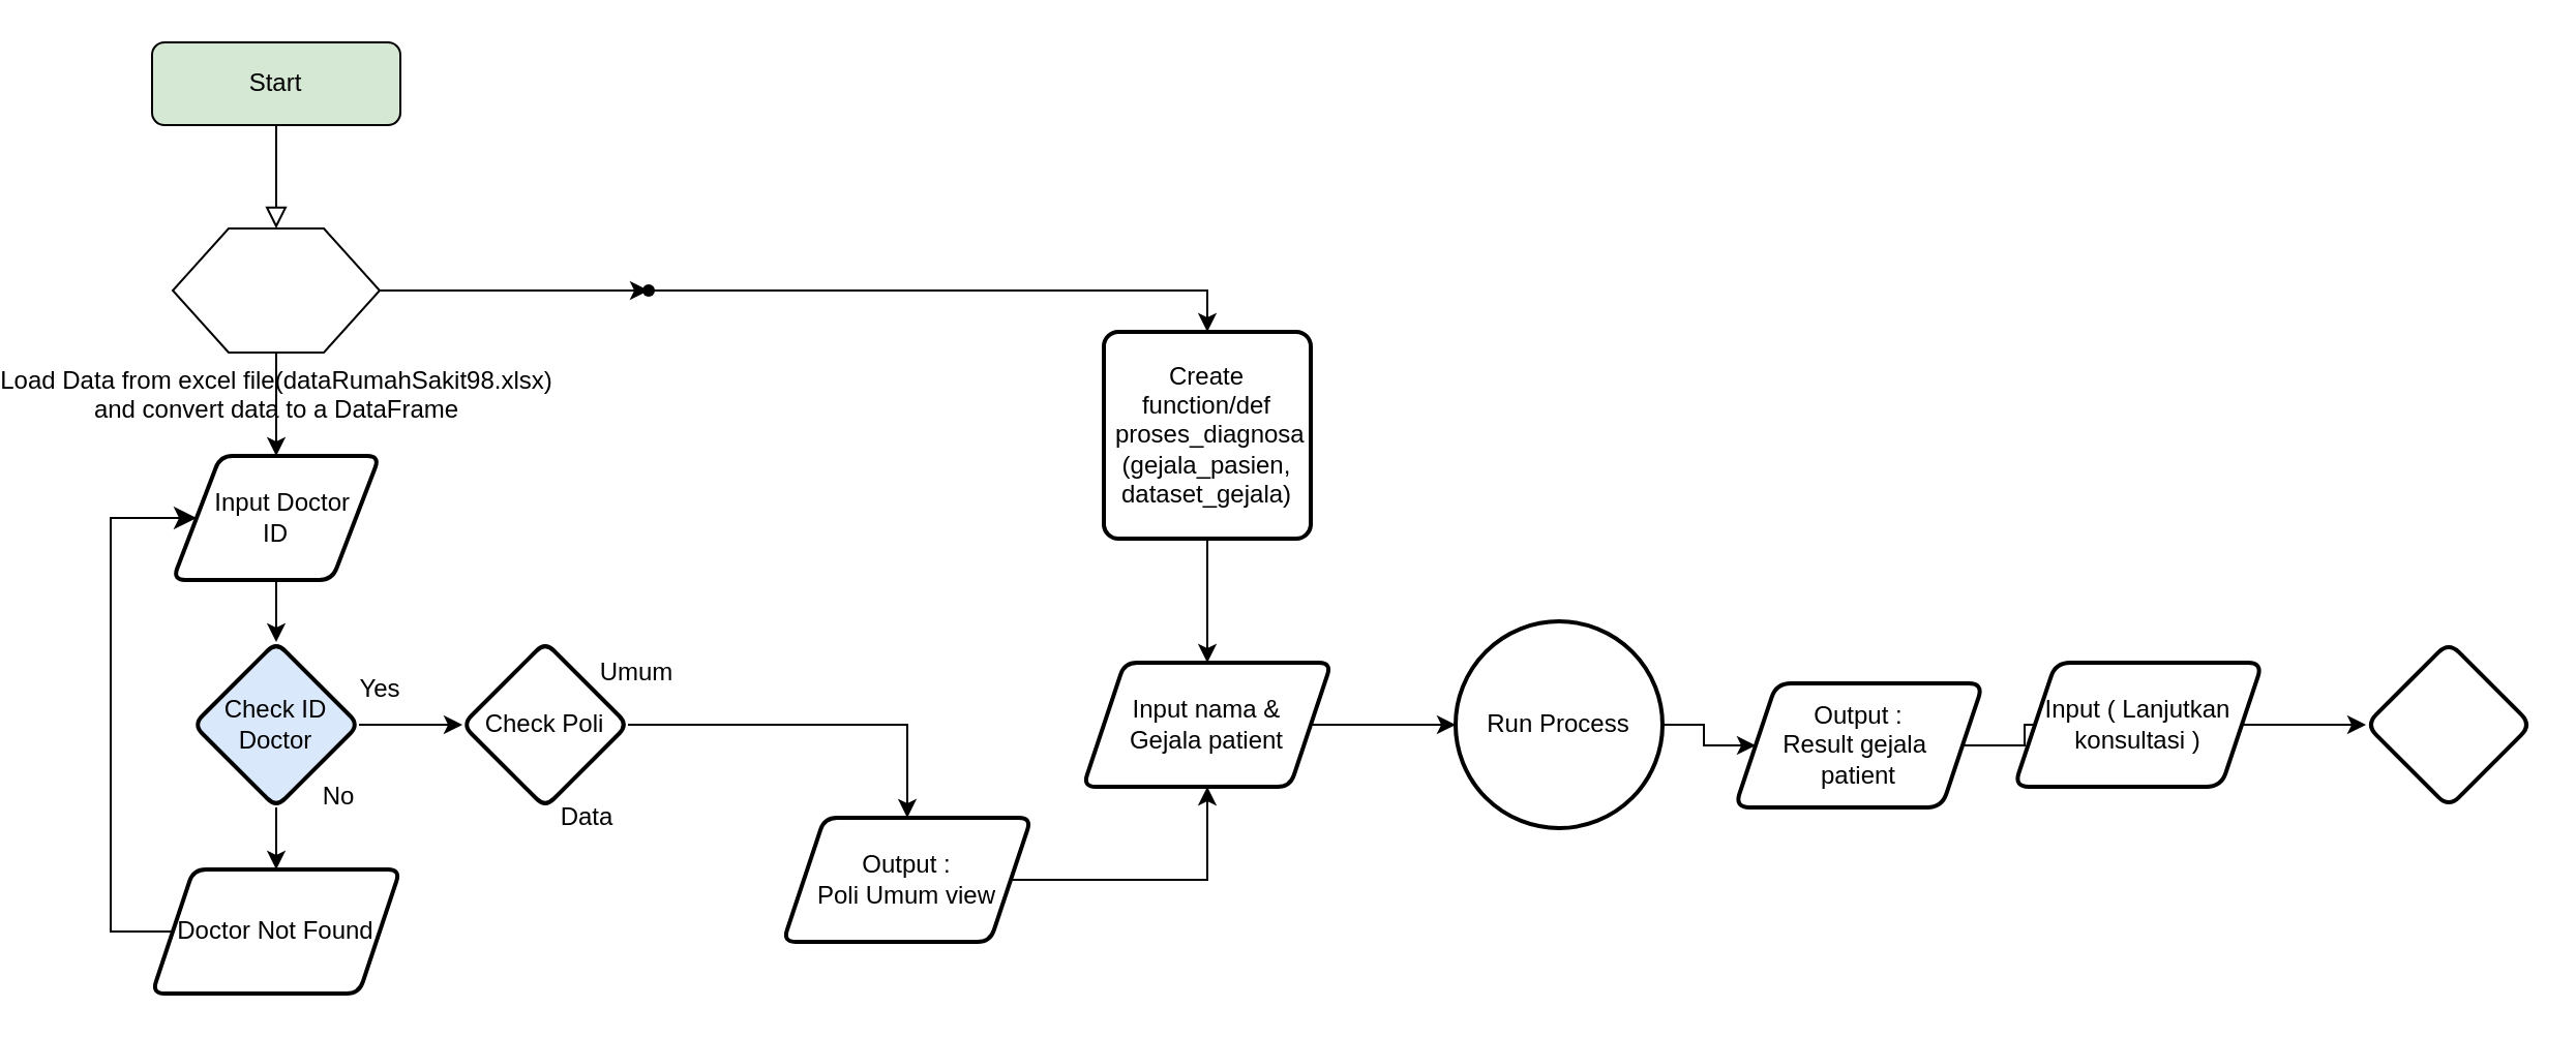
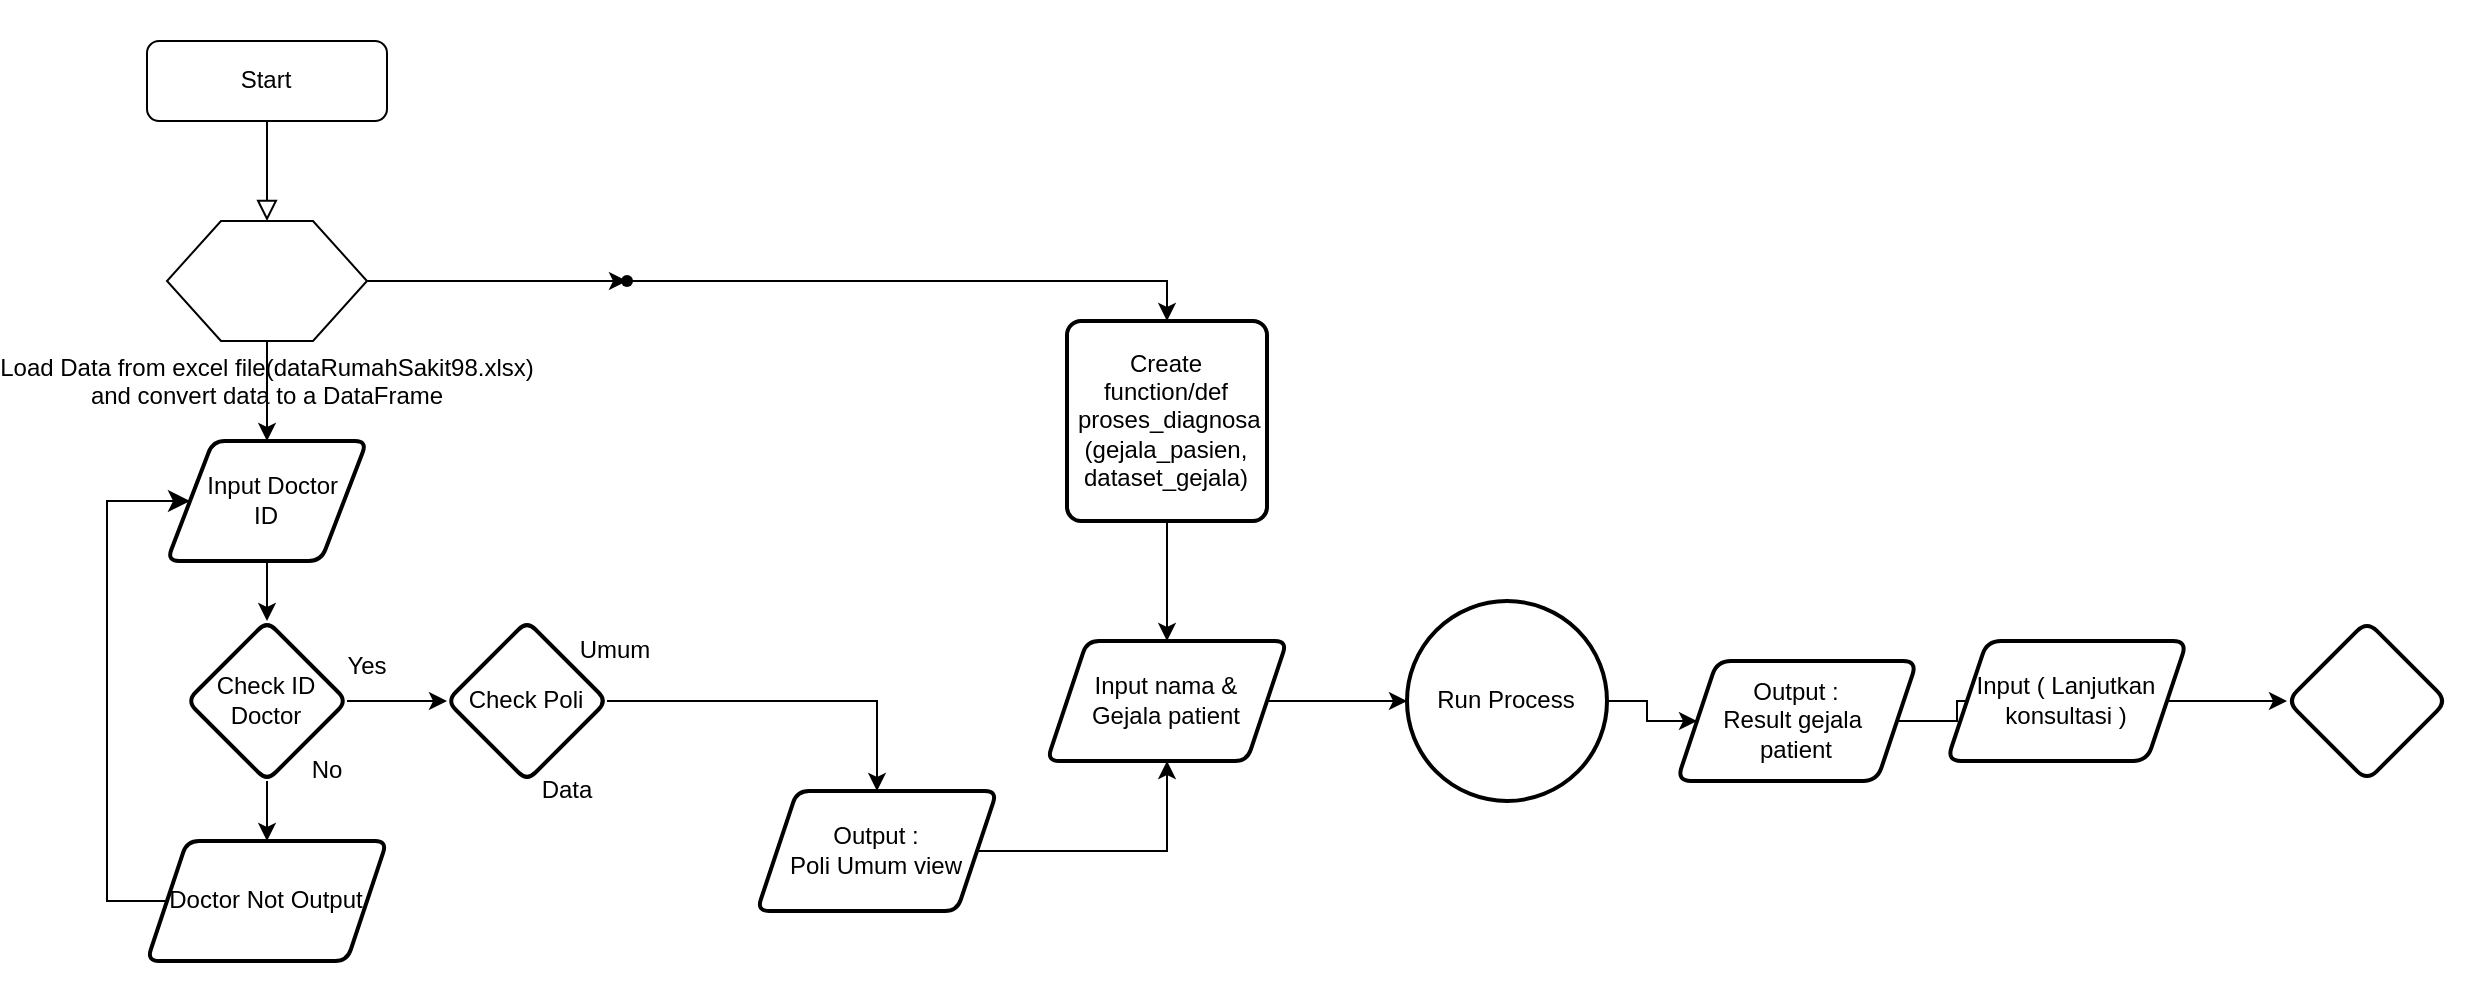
  <mxCell id="0" />
  <mxCell id="1" parent="0" />
  <mxCell id="2" value="" style="rounded=0;html=1;jettySize=auto;orthogonalLoop=1;fontSize=11;endArrow=block;endFill=0;endSize=8;strokeWidth=1;shadow=0;labelBackgroundColor=none;edgeStyle=orthogonalEdgeStyle;entryX=0.5;entryY=0;entryDx=0;entryDy=0;" parent="1" source="3" target="6" edge="1"><mxGeometry relative="1" as="geometry"><mxPoint x="100" y="110" as="targetPoint" /></mxGeometry></mxCell>
- <mxCell id="3" value="Start" style="rounded=1;whiteSpace=wrap;html=1;fontSize=12;glass=0;strokeWidth=1;shadow=0;fillColor=#d5e8d4;" parent="1" vertex="1"><mxGeometry x="40" y="20" width="120" height="40" as="geometry" /></mxCell>
+ <mxCell id="3" value="Start" style="rounded=1;whiteSpace=wrap;html=1;fontSize=12;glass=0;strokeWidth=1;shadow=0;" parent="1" vertex="1"><mxGeometry x="40" y="20" width="120" height="40" as="geometry" /></mxCell>
  <mxCell id="4" value="" style="edgeStyle=orthogonalEdgeStyle;rounded=0;orthogonalLoop=1;jettySize=auto;html=1;entryX=0.5;entryY=0;entryDx=0;entryDy=0;" edge="1" parent="1" source="6" target="8"><mxGeometry relative="1" as="geometry"><mxPoint x="100" y="250" as="targetPoint" /></mxGeometry></mxCell>
  <mxCell id="5" value="" style="edgeStyle=orthogonalEdgeStyle;rounded=0;orthogonalLoop=1;jettySize=auto;html=1;" edge="1" parent="1" source="6" target="27"><mxGeometry relative="1" as="geometry" /></mxCell>
  <mxCell id="6" value="Load Data from excel file(dataRumahSakit98.xlsx)&lt;div&gt;and convert data to a DataFrame&lt;br&gt;&lt;div&gt;&lt;br&gt;&lt;/div&gt;&lt;/div&gt;" style="verticalLabelPosition=bottom;verticalAlign=top;html=1;shape=hexagon;perimeter=hexagonPerimeter2;arcSize=6;size=0.27;" vertex="1" parent="1"><mxGeometry x="50" y="110" width="100" height="60" as="geometry" /></mxCell>
  <mxCell id="7" value="" style="edgeStyle=orthogonalEdgeStyle;rounded=0;orthogonalLoop=1;jettySize=auto;html=1;" edge="1" parent="1" source="8" target="11"><mxGeometry relative="1" as="geometry" /></mxCell>
  <mxCell id="8" value="&amp;nbsp; &amp;nbsp;Input Doctor&amp;nbsp;&lt;div&gt;ID&lt;/div&gt;" style="shape=parallelogram;html=1;strokeWidth=2;perimeter=parallelogramPerimeter;whiteSpace=wrap;rounded=1;arcSize=12;size=0.23;" vertex="1" parent="1"><mxGeometry x="50" y="220" width="100" height="60" as="geometry" /></mxCell>
  <mxCell id="9" value="" style="edgeStyle=orthogonalEdgeStyle;rounded=0;orthogonalLoop=1;jettySize=auto;html=1;" edge="1" parent="1" source="11" target="13"><mxGeometry relative="1" as="geometry" /></mxCell>
  <mxCell id="10" value="" style="edgeStyle=orthogonalEdgeStyle;rounded=0;orthogonalLoop=1;jettySize=auto;html=1;" edge="1" parent="1" source="11" target="16"><mxGeometry relative="1" as="geometry" /></mxCell>
- <mxCell id="11" value="Check ID Doctor" style="rhombus;whiteSpace=wrap;html=1;strokeWidth=2;rounded=1;arcSize=12;fillColor=#dae8fc;" vertex="1" parent="1"><mxGeometry x="60" y="310" width="80" height="80" as="geometry" /></mxCell>
+ <mxCell id="11" value="Check ID Doctor" style="rhombus;whiteSpace=wrap;html=1;strokeWidth=2;rounded=1;arcSize=12;" vertex="1" parent="1"><mxGeometry x="60" y="310" width="80" height="80" as="geometry" /></mxCell>
  <mxCell id="12" value="" style="edgeStyle=orthogonalEdgeStyle;rounded=0;orthogonalLoop=1;jettySize=auto;html=1;" edge="1" parent="1" source="13" target="19"><mxGeometry relative="1" as="geometry" /></mxCell>
  <mxCell id="13" value="Check Poli" style="rhombus;whiteSpace=wrap;html=1;strokeWidth=2;rounded=1;arcSize=12;" vertex="1" parent="1"><mxGeometry x="190" y="310" width="80" height="80" as="geometry" /></mxCell>
  <mxCell id="14" value="Yes" style="text;html=1;align=center;verticalAlign=middle;resizable=0;points=[];autosize=1;strokeColor=none;fillColor=none;" vertex="1" parent="1"><mxGeometry x="130" y="318" width="40" height="30" as="geometry" /></mxCell>
  <mxCell id="15" value="No" style="text;html=1;align=center;verticalAlign=middle;resizable=0;points=[];autosize=1;strokeColor=none;fillColor=none;" vertex="1" parent="1"><mxGeometry x="110" y="370" width="40" height="30" as="geometry" /></mxCell>
- <mxCell id="16" value="Doctor Not Found" style="shape=parallelogram;perimeter=parallelogramPerimeter;whiteSpace=wrap;html=1;fixedSize=1;strokeWidth=2;rounded=1;arcSize=12;" vertex="1" parent="1"><mxGeometry x="40" y="420" width="120" height="60" as="geometry" /></mxCell>
+ <mxCell id="16" value="Doctor Not Output" style="shape=parallelogram;perimeter=parallelogramPerimeter;whiteSpace=wrap;html=1;fixedSize=1;strokeWidth=2;rounded=1;arcSize=12;" vertex="1" parent="1"><mxGeometry x="40" y="420" width="120" height="60" as="geometry" /></mxCell>
  <mxCell id="17" value="" style="edgeStyle=elbowEdgeStyle;elbow=vertical;endArrow=classic;html=1;curved=0;rounded=0;endSize=8;startSize=8;exitX=0;exitY=0.5;exitDx=0;exitDy=0;entryX=0;entryY=0.5;entryDx=0;entryDy=0;" edge="1" parent="1" source="16" target="8"><mxGeometry width="50" height="50" relative="1" as="geometry"><mxPoint x="19.6" y="456.72" as="sourcePoint" /><mxPoint x="-10" y="250" as="targetPoint" /><Array as="points"><mxPoint x="20" y="450" /></Array></mxGeometry></mxCell>
  <mxCell id="18" value="" style="edgeStyle=orthogonalEdgeStyle;rounded=0;orthogonalLoop=1;jettySize=auto;html=1;" edge="1" parent="1" source="19" target="23"><mxGeometry relative="1" as="geometry" /></mxCell>
  <mxCell id="19" value="Output :&lt;div&gt;Poli Umum view&lt;/div&gt;" style="shape=parallelogram;perimeter=parallelogramPerimeter;whiteSpace=wrap;html=1;fixedSize=1;strokeWidth=2;rounded=1;arcSize=12;" vertex="1" parent="1"><mxGeometry x="345" y="395" width="120" height="60" as="geometry" /></mxCell>
  <mxCell id="20" value="Umum" style="text;html=1;align=center;verticalAlign=middle;resizable=0;points=[];autosize=1;strokeColor=none;fillColor=none;" vertex="1" parent="1"><mxGeometry x="244" y="310" width="60" height="30" as="geometry" /></mxCell>
  <mxCell id="21" value="Data" style="text;html=1;align=center;verticalAlign=middle;resizable=0;points=[];autosize=1;strokeColor=none;fillColor=none;" vertex="1" parent="1"><mxGeometry x="230" y="380" width="40" height="30" as="geometry" /></mxCell>
  <mxCell id="22" value="" style="edgeStyle=orthogonalEdgeStyle;rounded=0;orthogonalLoop=1;jettySize=auto;html=1;" edge="1" parent="1" source="23" target="29"><mxGeometry relative="1" as="geometry" /></mxCell>
  <mxCell id="23" value="Input nama &amp;amp;&lt;div&gt;Gejala patient&lt;/div&gt;" style="shape=parallelogram;perimeter=parallelogramPerimeter;whiteSpace=wrap;html=1;fixedSize=1;strokeWidth=2;rounded=1;arcSize=12;" vertex="1" parent="1"><mxGeometry x="490" y="320" width="120" height="60" as="geometry" /></mxCell>
  <mxCell id="24" value="" style="edgeStyle=orthogonalEdgeStyle;rounded=0;orthogonalLoop=1;jettySize=auto;html=1;" edge="1" parent="1" source="25" target="23"><mxGeometry relative="1" as="geometry" /></mxCell>
  <mxCell id="25" value="Create function/def&lt;div&gt;&amp;nbsp;proses_diagnosa&lt;/div&gt;&lt;div&gt;(gejala_pasien, dataset_gejala)&lt;/div&gt;" style="rounded=1;whiteSpace=wrap;html=1;absoluteArcSize=1;arcSize=14;strokeWidth=2;" vertex="1" parent="1"><mxGeometry x="500" y="160" width="100" height="100" as="geometry" /></mxCell>
  <mxCell id="26" style="edgeStyle=orthogonalEdgeStyle;rounded=0;orthogonalLoop=1;jettySize=auto;html=1;entryX=0.5;entryY=0;entryDx=0;entryDy=0;" edge="1" parent="1" source="27" target="25"><mxGeometry relative="1" as="geometry"><mxPoint x="550" y="140" as="targetPoint" /></mxGeometry></mxCell>
  <mxCell id="27" value="" style="shape=waypoint;sketch=0;size=6;pointerEvents=1;points=[];fillColor=default;resizable=0;rotatable=0;perimeter=centerPerimeter;snapToPoint=1;verticalAlign=top;arcSize=6;" vertex="1" parent="1"><mxGeometry x="270" y="130" width="20" height="20" as="geometry" /></mxCell>
  <mxCell id="28" value="" style="edgeStyle=orthogonalEdgeStyle;rounded=0;orthogonalLoop=1;jettySize=auto;html=1;" edge="1" parent="1" source="29" target="31"><mxGeometry relative="1" as="geometry" /></mxCell>
  <mxCell id="29" value="Run Process" style="ellipse;whiteSpace=wrap;html=1;absoluteArcSize=1;arcSize=14;strokeWidth=2;" vertex="1" parent="1"><mxGeometry x="670" y="300" width="100" height="100" as="geometry" /></mxCell>
  <mxCell id="30" value="" style="edgeStyle=orthogonalEdgeStyle;rounded=0;orthogonalLoop=1;jettySize=auto;html=1;" edge="1" parent="1" source="31" target="33"><mxGeometry relative="1" as="geometry" /></mxCell>
  <mxCell id="31" value="Output :&lt;div&gt;Result gejala&amp;nbsp;&lt;/div&gt;&lt;div&gt;patient&lt;/div&gt;" style="shape=parallelogram;perimeter=parallelogramPerimeter;whiteSpace=wrap;html=1;fixedSize=1;rounded=1;arcSize=14;strokeWidth=2;" vertex="1" parent="1"><mxGeometry x="805" y="330" width="120" height="60" as="geometry" /></mxCell>
  <mxCell id="32" value="" style="edgeStyle=orthogonalEdgeStyle;rounded=0;orthogonalLoop=1;jettySize=auto;html=1;" edge="1" parent="1" source="33" target="34"><mxGeometry relative="1" as="geometry" /></mxCell>
  <mxCell id="33" value="Input ( Lanjutkan konsultasi )" style="shape=parallelogram;perimeter=parallelogramPerimeter;whiteSpace=wrap;html=1;fixedSize=1;rounded=1;arcSize=14;strokeWidth=2;" vertex="1" parent="1"><mxGeometry x="940" y="320" width="120" height="60" as="geometry" /></mxCell>
  <mxCell id="34" value="" style="rhombus;whiteSpace=wrap;html=1;rounded=1;arcSize=14;strokeWidth=2;" vertex="1" parent="1"><mxGeometry x="1110" y="310" width="80" height="80" as="geometry" /></mxCell>
